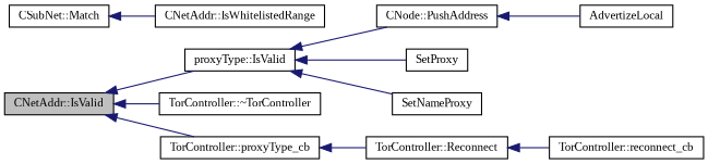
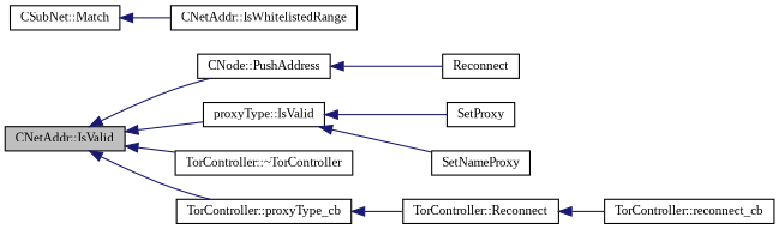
  digraph {
    fontname="Liberation Serif"
    rankdir=LR
    node [color=black fillcolor=white fontname="Liberation Serif" fontsize=10 shape=record style=filled]
    edge [color=midnightblue dir=back fontname="Liberation Serif" fontsize=10 labelfontname=Helvetica labelfontsize=10 style=solid]
    n1 [fillcolor=grey75 fontcolor=black height=0.2 label="CNetAddr::IsValid" width=0.4]
    n2 [height=0.2 label="CNode::PushAddress" width=0.4]
    n3 [height=0.2 label="proxyType::IsValid" width=0.4]
    n4 [height=0.2 label="TorController::~TorController" width=0.4]
    n5 [height=0.2 label="TorController::proxyType_cb" width=0.4]
-   n6 [height=0.2 label=AdvertizeLocal width=0.4]
+   n6 [height=0.2 label=Reconnect width=0.4]
    n7 [height=0.2 label="CSubNet::Match" width=0.4]
    n8 [height=0.2 label="CNetAddr::IsWhitelistedRange" width=0.4]
    n9 [height=0.2 label=SetProxy width=0.4]
    n10 [height=0.2 label=SetNameProxy width=0.4]
    n11 [height=0.2 label="TorController::Reconnect" width=0.4]
    n12 [height=0.2 label="TorController::reconnect_cb" width=0.4]
-   n3 -> n2
+   n1 -> n2
    n1 -> n3
    n1 -> n4
    n1 -> n5
    n2 -> n6
    n3 -> n9
    n3 -> n10
    n5 -> n11
    n7 -> n8
    n11 -> n12
  }
